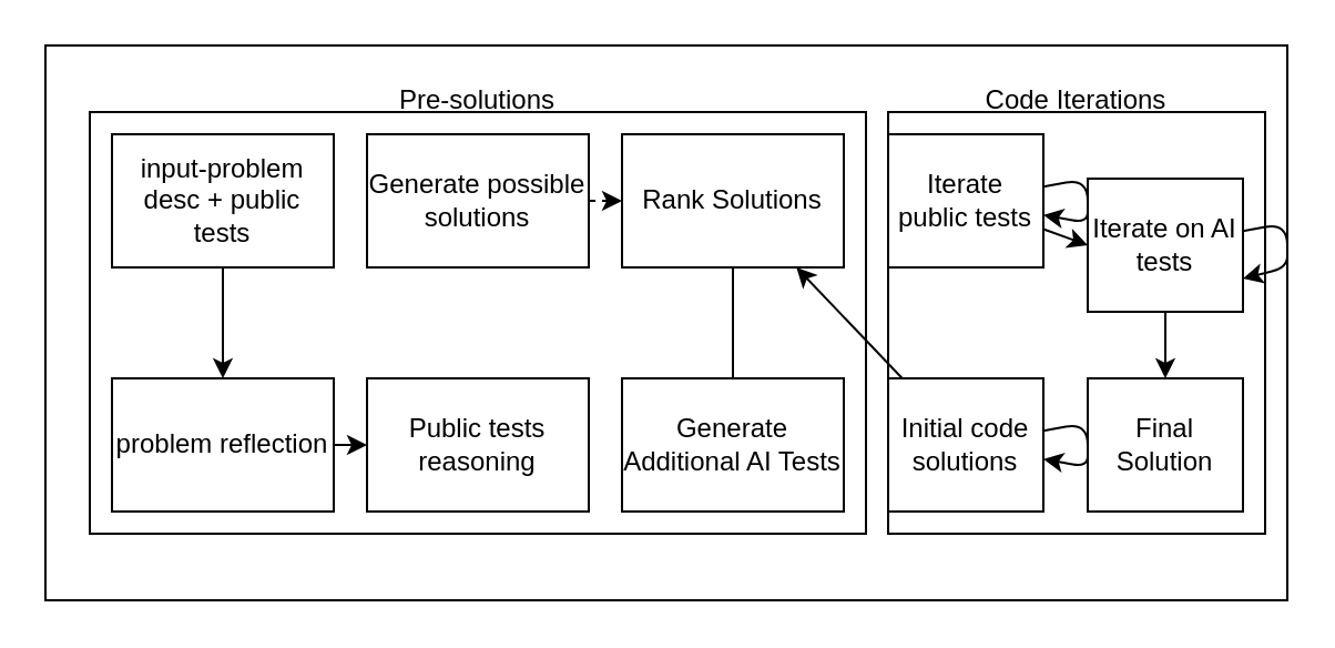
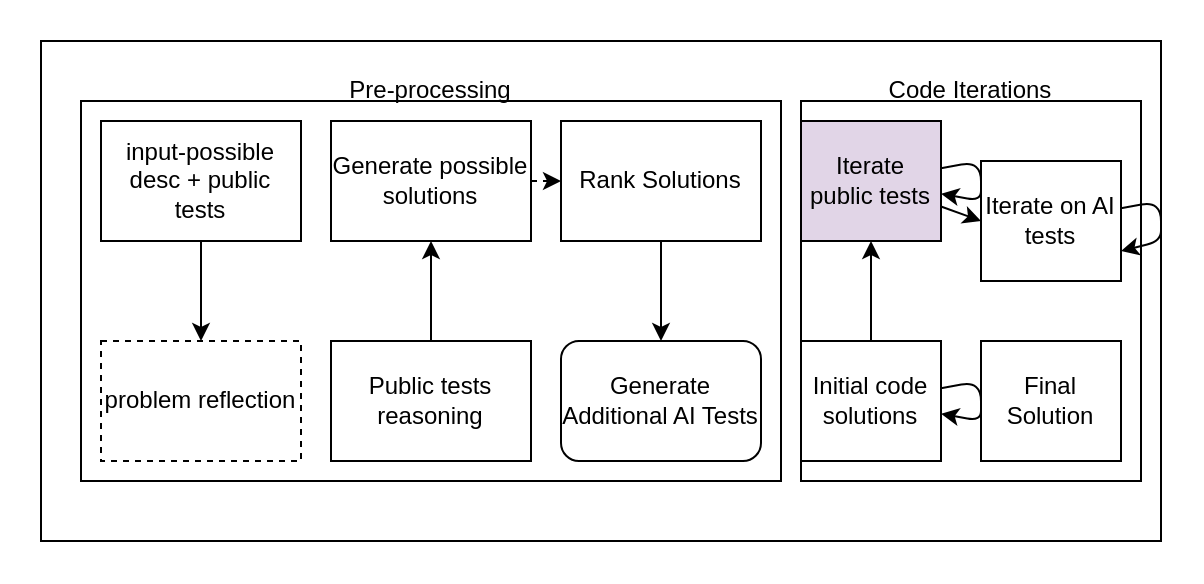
  <mxCell id="0" />
  <mxCell id="1" parent="0" />
  <mxCell id="2" value="" style="rounded=0;whiteSpace=wrap;html=1;" vertex="1" parent="1"><mxGeometry x="20" y="20" width="560" height="250" as="geometry" /></mxCell>
  <mxCell id="3" value="" style="rounded=0;whiteSpace=wrap;html=1;" vertex="1" parent="1"><mxGeometry x="40" y="50" width="350" height="190" as="geometry" /></mxCell>
  <mxCell id="4" value="" style="rounded=0;whiteSpace=wrap;html=1;" vertex="1" parent="1"><mxGeometry x="400" y="50" width="170" height="190" as="geometry" /></mxCell>
- <mxCell id="5" value="Pre-solutions" style="text;html=1;strokeColor=none;fillColor=none;align=center;verticalAlign=middle;whiteSpace=wrap;rounded=0;" vertex="1" parent="1"><mxGeometry x="165" y="30" width="100" height="30" as="geometry" /></mxCell>
+ <mxCell id="5" value="Pre-processing" style="text;html=1;strokeColor=none;fillColor=none;align=center;verticalAlign=middle;whiteSpace=wrap;rounded=0;" vertex="1" parent="1"><mxGeometry x="165" y="30" width="100" height="30" as="geometry" /></mxCell>
  <mxCell id="6" value="Code Iterations" style="text;html=1;strokeColor=none;fillColor=none;align=center;verticalAlign=middle;whiteSpace=wrap;rounded=0;" vertex="1" parent="1"><mxGeometry x="435" y="30" width="100" height="30" as="geometry" /></mxCell>
  <mxCell id="7" style="edgeStyle=none;html=1;entryX=0.5;entryY=0;entryDx=0;entryDy=0;" edge="1" parent="1" source="8" target="10"><mxGeometry relative="1" as="geometry" /></mxCell>
- <mxCell id="8" value="input-problem desc + public tests" style="rounded=0;whiteSpace=wrap;html=1;" vertex="1" parent="1"><mxGeometry x="50" y="60" width="100" height="60" as="geometry" /></mxCell>
- <mxCell id="9" style="edgeStyle=none;html=1;" edge="1" parent="1" source="10" target="14"><mxGeometry relative="1" as="geometry" /></mxCell>
- <mxCell id="10" value="problem reflection" style="rounded=0;whiteSpace=wrap;html=1;" vertex="1" parent="1"><mxGeometry x="50" y="170" width="100" height="60" as="geometry" /></mxCell>
+ <mxCell id="8" value="input-possible desc + public tests" style="rounded=0;whiteSpace=wrap;html=1;" vertex="1" parent="1"><mxGeometry x="50" y="60" width="100" height="60" as="geometry" /></mxCell>
+ <mxCell id="10" value="problem reflection" style="rounded=0;whiteSpace=wrap;html=1;dashed=1;" vertex="1" parent="1"><mxGeometry x="50" y="170" width="100" height="60" as="geometry" /></mxCell>
  <mxCell id="11" style="edgeStyle=none;html=1;entryX=0;entryY=0.5;entryDx=0;entryDy=0;dashed=1;" edge="1" parent="1" source="12" target="16"><mxGeometry relative="1" as="geometry" /></mxCell>
  <mxCell id="12" value="Generate possible solutions" style="rounded=0;whiteSpace=wrap;html=1;" vertex="1" parent="1"><mxGeometry x="165" y="60" width="100" height="60" as="geometry" /></mxCell>
+ <mxCell id="13" style="edgeStyle=none;html=1;" edge="1" parent="1" source="14" target="12"><mxGeometry relative="1" as="geometry" /></mxCell>
  <mxCell id="14" value="Public tests reasoning" style="rounded=0;whiteSpace=wrap;html=1;" vertex="1" parent="1"><mxGeometry x="165" y="170" width="100" height="60" as="geometry" /></mxCell>
- <mxCell id="15" style="edgeStyle=none;html=1;entryX=0.5;entryY=0;entryDx=0;entryDy=0;endArrow=none;" edge="1" parent="1" source="16" target="17"><mxGeometry relative="1" as="geometry" /></mxCell>
+ <mxCell id="15" style="edgeStyle=none;html=1;entryX=0.5;entryY=0;entryDx=0;entryDy=0;" edge="1" parent="1" source="16" target="17"><mxGeometry relative="1" as="geometry" /></mxCell>
  <mxCell id="16" value="Rank Solutions" style="rounded=0;whiteSpace=wrap;html=1;" vertex="1" parent="1"><mxGeometry x="280" y="60" width="100" height="60" as="geometry" /></mxCell>
- <mxCell id="17" value="Generate Additional AI Tests" style="rounded=0;whiteSpace=wrap;html=1;" vertex="1" parent="1"><mxGeometry x="280" y="170" width="100" height="60" as="geometry" /></mxCell>
+ <mxCell id="17" value="Generate Additional AI Tests" style="whiteSpace=wrap;html=1;rounded=1;" vertex="1" parent="1"><mxGeometry x="280" y="170" width="100" height="60" as="geometry" /></mxCell>
  <mxCell id="18" style="edgeStyle=none;html=1;entryX=0;entryY=0.5;entryDx=0;entryDy=0;" edge="1" parent="1" source="19" target="23"><mxGeometry relative="1" as="geometry" /></mxCell>
- <mxCell id="19" value="Iterate public tests" style="rounded=0;whiteSpace=wrap;html=1;" vertex="1" parent="1"><mxGeometry x="400" y="60" width="70" height="60" as="geometry" /></mxCell>
- <mxCell id="20" style="edgeStyle=none;html=1;" edge="1" parent="1" source="21" target="16"><mxGeometry relative="1" as="geometry" /></mxCell>
+ <mxCell id="19" value="Iterate public tests" style="rounded=0;whiteSpace=wrap;html=1;fillColor=#e1d5e7;" vertex="1" parent="1"><mxGeometry x="400" y="60" width="70" height="60" as="geometry" /></mxCell>
+ <mxCell id="20" style="edgeStyle=none;html=1;entryX=0.5;entryY=1;entryDx=0;entryDy=0;" edge="1" parent="1" source="21" target="19"><mxGeometry relative="1" as="geometry" /></mxCell>
  <mxCell id="21" value="Initial code solutions" style="rounded=0;whiteSpace=wrap;html=1;" vertex="1" parent="1"><mxGeometry x="400" y="170" width="70" height="60" as="geometry" /></mxCell>
- <mxCell id="22" style="edgeStyle=none;html=1;" edge="1" parent="1" source="23" target="24"><mxGeometry relative="1" as="geometry" /></mxCell>
  <mxCell id="23" value="Iterate on AI tests" style="rounded=0;whiteSpace=wrap;html=1;" vertex="1" parent="1"><mxGeometry x="490" y="80" width="70" height="60" as="geometry" /></mxCell>
  <mxCell id="24" value="Final Solution" style="rounded=0;whiteSpace=wrap;html=1;" vertex="1" parent="1"><mxGeometry x="490" y="170" width="70" height="60" as="geometry" /></mxCell>
  <mxCell id="25" style="edgeStyle=none;html=1;entryX=1;entryY=0.75;entryDx=0;entryDy=0;" edge="1" parent="1" source="23" target="23"><mxGeometry relative="1" as="geometry" /></mxCell>
  <mxCell id="26" style="edgeStyle=none;html=1;" edge="1" parent="1" source="19" target="19"><mxGeometry relative="1" as="geometry" /></mxCell>
  <mxCell id="27" style="edgeStyle=none;html=1;" edge="1" parent="1" source="21" target="21"><mxGeometry relative="1" as="geometry" /></mxCell>
